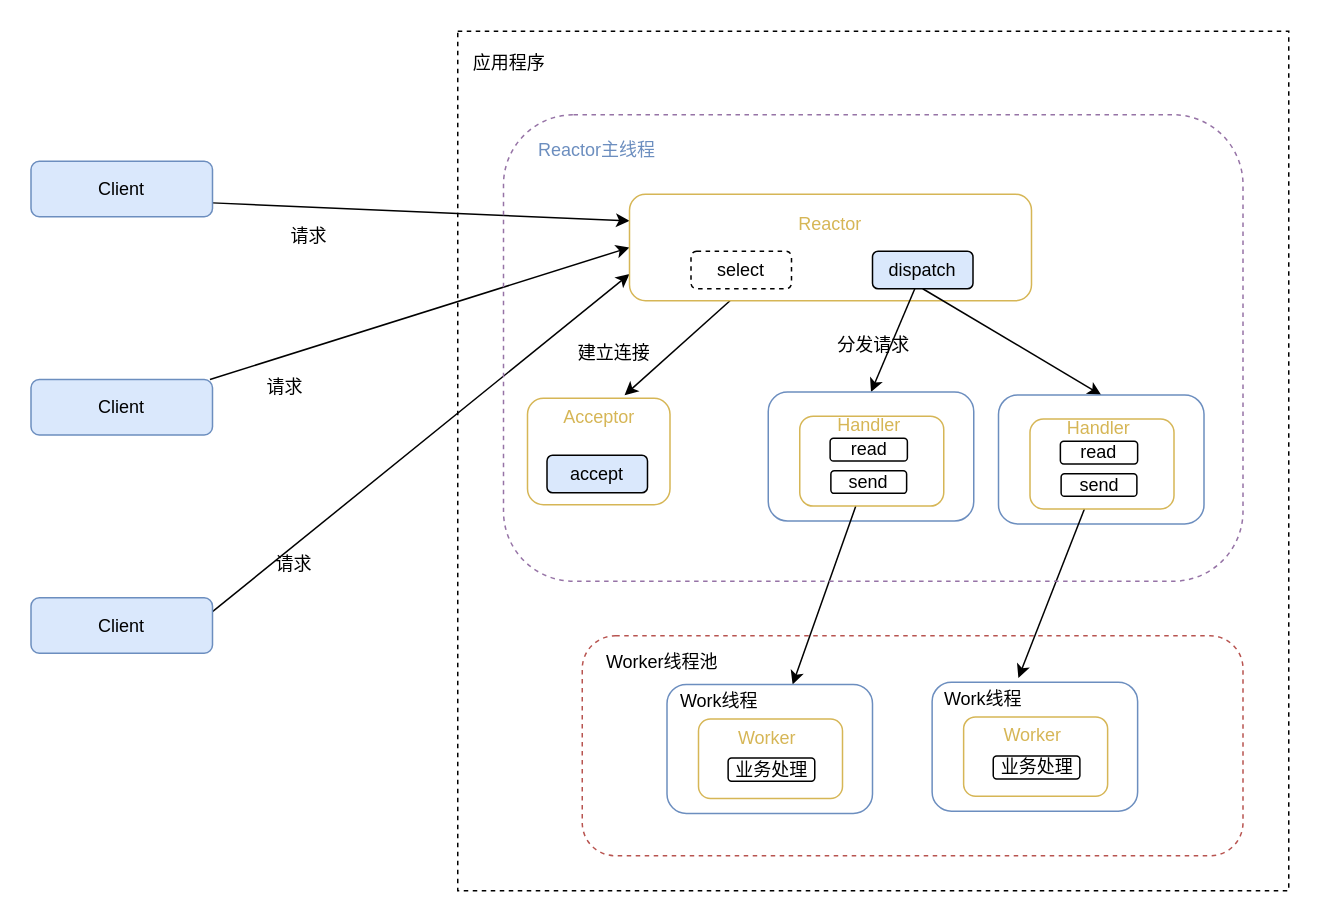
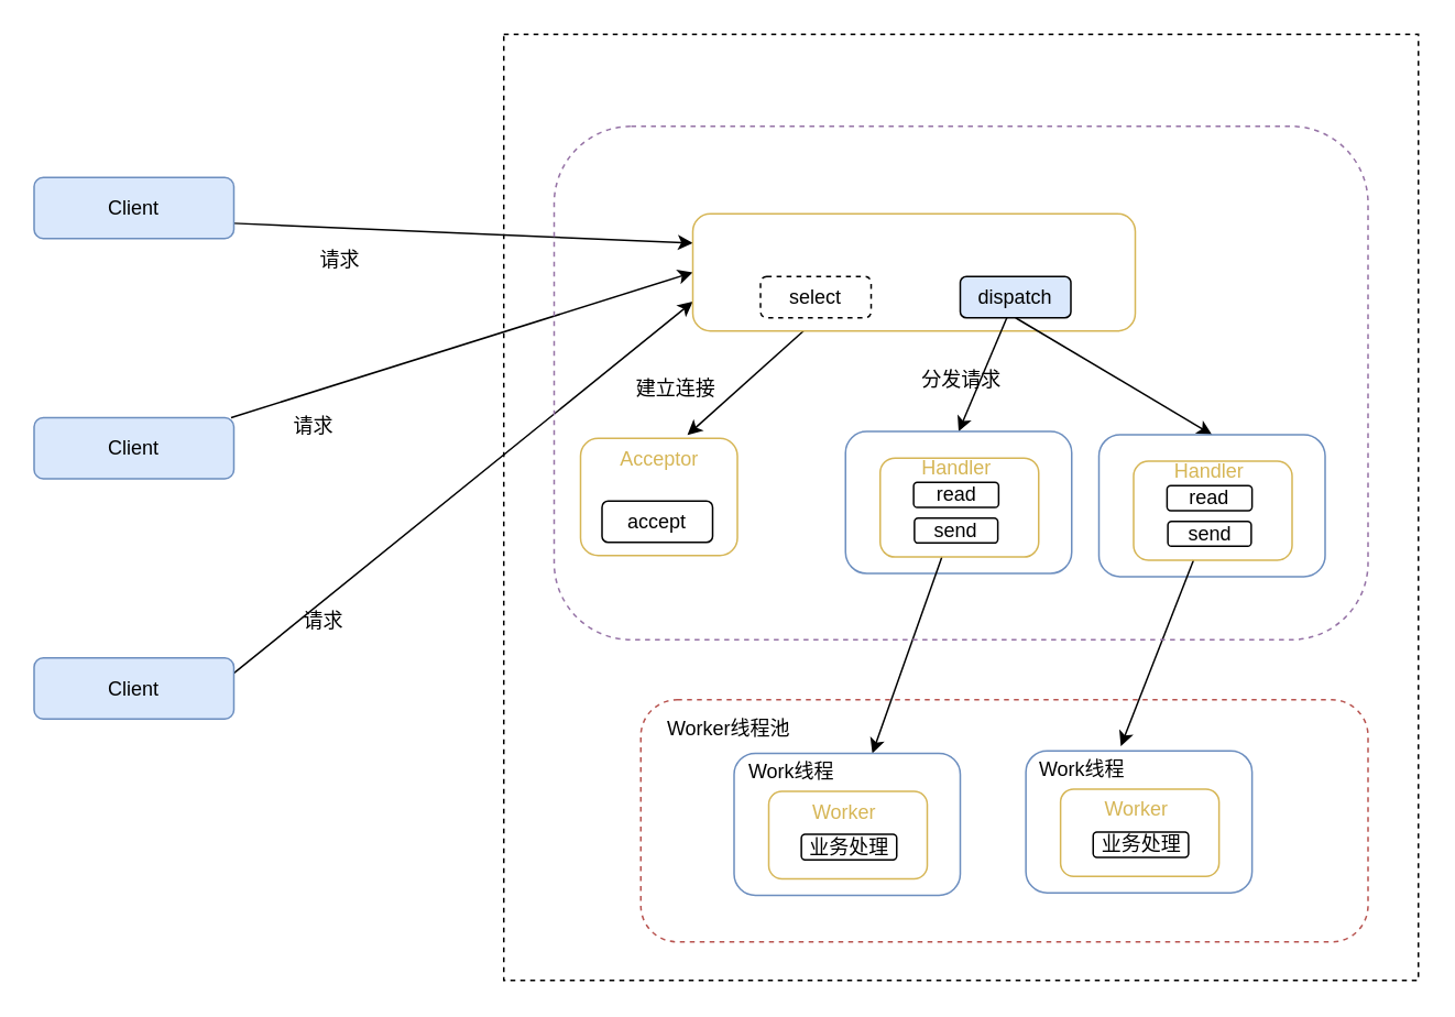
  <mxCell id="0" />
  <mxCell id="1" parent="0" />
  <mxCell id="2" value="" style="rounded=0;whiteSpace=wrap;html=1;fillColor=none;dashed=1;" vertex="1" parent="1"><mxGeometry x="304.5" y="20.4" width="554" height="573" as="geometry" /></mxCell>
  <mxCell id="3" value="" style="rounded=1;whiteSpace=wrap;html=1;fillColor=none;strokeColor=#b85450;dashed=1;" vertex="1" parent="1"><mxGeometry x="387.5" y="423.38" width="440.5" height="146.62" as="geometry" /></mxCell>
  <mxCell id="4" style="rounded=0;orthogonalLoop=1;jettySize=auto;html=1;entryX=0;entryY=0.25;entryDx=0;entryDy=0;exitX=1;exitY=0.75;exitDx=0;exitDy=0;" edge="1" parent="1" source="5" target="16"><mxGeometry relative="1" as="geometry"><mxPoint x="259" y="256" as="targetPoint" /></mxGeometry></mxCell>
  <mxCell id="5" value="Client" style="rounded=1;whiteSpace=wrap;html=1;fillColor=#dae8fc;strokeColor=#6c8ebf;" vertex="1" parent="1"><mxGeometry x="20" y="107" width="121" height="37" as="geometry" /></mxCell>
  <mxCell id="6" style="rounded=0;orthogonalLoop=1;jettySize=auto;html=1;entryX=0;entryY=0.5;entryDx=0;entryDy=0;" edge="1" parent="1" source="7" target="16"><mxGeometry relative="1" as="geometry"><mxPoint x="259" y="271" as="targetPoint" /></mxGeometry></mxCell>
  <mxCell id="7" value="Client" style="rounded=1;whiteSpace=wrap;html=1;fillColor=#dae8fc;strokeColor=#6c8ebf;" vertex="1" parent="1"><mxGeometry x="20" y="252.5" width="121" height="37" as="geometry" /></mxCell>
  <mxCell id="8" style="rounded=0;orthogonalLoop=1;jettySize=auto;html=1;entryX=0;entryY=0.75;entryDx=0;entryDy=0;exitX=1;exitY=0.25;exitDx=0;exitDy=0;" edge="1" parent="1" source="9" target="16"><mxGeometry relative="1" as="geometry"><mxPoint x="259" y="286" as="targetPoint" /></mxGeometry></mxCell>
  <mxCell id="9" value="Client" style="rounded=1;whiteSpace=wrap;html=1;fillColor=#dae8fc;strokeColor=#6c8ebf;" vertex="1" parent="1"><mxGeometry x="20" y="398" width="121" height="37" as="geometry" /></mxCell>
- <mxCell id="10" value="应用程序" style="text;html=1;align=center;verticalAlign=middle;whiteSpace=wrap;rounded=0;" vertex="1" parent="1"><mxGeometry x="309" y="27" width="60" height="30" as="geometry" /></mxCell>
  <mxCell id="11" value="请求" style="text;html=1;align=center;verticalAlign=middle;resizable=0;points=[];autosize=1;strokeColor=none;fillColor=none;" vertex="1" parent="1"><mxGeometry x="184" y="144" width="42" height="26" as="geometry" /></mxCell>
  <mxCell id="12" value="请求" style="text;html=1;align=center;verticalAlign=middle;resizable=0;points=[];autosize=1;strokeColor=none;fillColor=none;" vertex="1" parent="1"><mxGeometry x="168" y="245" width="42" height="26" as="geometry" /></mxCell>
  <mxCell id="13" value="请求" style="text;html=1;align=center;verticalAlign=middle;resizable=0;points=[];autosize=1;strokeColor=none;fillColor=none;" vertex="1" parent="1"><mxGeometry x="174" y="363" width="42" height="26" as="geometry" /></mxCell>
- <mxCell id="14" value="Reactor主线程" style="text;html=1;strokeColor=none;fillColor=none;align=center;verticalAlign=middle;whiteSpace=wrap;rounded=0;fontColor=#6C8EBF;" vertex="1" parent="1"><mxGeometry x="351" y="85" width="93" height="30" as="geometry" /></mxCell>
  <mxCell id="15" style="rounded=0;orthogonalLoop=1;jettySize=auto;html=1;exitX=0.25;exitY=1;exitDx=0;exitDy=0;" edge="1" parent="1" source="16" target="22"><mxGeometry relative="1" as="geometry" /></mxCell>
  <mxCell id="16" value="" style="rounded=1;whiteSpace=wrap;html=1;fillColor=none;strokeColor=#D6B656;movable=1;resizable=1;rotatable=1;deletable=1;editable=1;locked=0;connectable=1;" vertex="1" parent="1"><mxGeometry x="419" y="129" width="268" height="71" as="geometry" /></mxCell>
- <mxCell id="17" value="Reactor" style="text;html=1;strokeColor=none;fillColor=none;align=center;verticalAlign=middle;whiteSpace=wrap;rounded=0;fontColor=#D6B656;" vertex="1" parent="1"><mxGeometry x="523" y="134" width="60" height="30" as="geometry" /></mxCell>
  <mxCell id="18" value="select" style="rounded=1;whiteSpace=wrap;html=1;movable=1;resizable=1;rotatable=1;deletable=1;editable=1;locked=0;connectable=1;dashed=1;" vertex="1" parent="1"><mxGeometry x="460" y="167" width="67" height="25" as="geometry" /></mxCell>
  <mxCell id="19" style="rounded=0;orthogonalLoop=1;jettySize=auto;html=1;exitX=0.5;exitY=1;exitDx=0;exitDy=0;entryX=0.5;entryY=0;entryDx=0;entryDy=0;" edge="1" parent="1" source="20" target="33"><mxGeometry relative="1" as="geometry" /></mxCell>
  <mxCell id="20" value="dispatch" style="rounded=1;whiteSpace=wrap;html=1;movable=1;resizable=1;rotatable=1;deletable=1;editable=1;locked=0;connectable=1;fillColor=#dae8fc;" vertex="1" parent="1"><mxGeometry x="581" y="167" width="67" height="25" as="geometry" /></mxCell>
  <mxCell id="21" value="" style="rounded=1;whiteSpace=wrap;html=1;fillColor=none;strokeColor=#D6B656;movable=1;resizable=1;rotatable=1;deletable=1;editable=1;locked=0;connectable=1;" vertex="1" parent="1"><mxGeometry x="351" y="265" width="95" height="71" as="geometry" /></mxCell>
  <mxCell id="22" value="Acceptor" style="text;html=1;strokeColor=none;fillColor=none;align=center;verticalAlign=middle;whiteSpace=wrap;rounded=0;fontColor=#D6B656;" vertex="1" parent="1"><mxGeometry x="369" y="263" width="60" height="30" as="geometry" /></mxCell>
- <mxCell id="23" value="accept" style="rounded=1;whiteSpace=wrap;html=1;movable=1;resizable=1;rotatable=1;deletable=1;editable=1;locked=0;connectable=1;fillColor=#dae8fc;" vertex="1" parent="1"><mxGeometry x="364" y="303" width="67" height="25" as="geometry" /></mxCell>
+ <mxCell id="23" value="accept" style="rounded=1;whiteSpace=wrap;html=1;movable=1;resizable=1;rotatable=1;deletable=1;editable=1;locked=0;connectable=1;" vertex="1" parent="1"><mxGeometry x="364" y="303" width="67" height="25" as="geometry" /></mxCell>
  <mxCell id="24" value="建立连接" style="text;html=1;strokeColor=none;fillColor=none;align=center;verticalAlign=middle;whiteSpace=wrap;rounded=0;" vertex="1" parent="1"><mxGeometry x="379" y="220" width="60" height="30" as="geometry" /></mxCell>
  <mxCell id="25" style="rounded=0;orthogonalLoop=1;jettySize=auto;html=1;entryX=0.5;entryY=0;entryDx=0;entryDy=0;" edge="1" parent="1" source="20" target="27"><mxGeometry relative="1" as="geometry"><mxPoint x="554.738" y="258.22" as="targetPoint" /></mxGeometry></mxCell>
  <mxCell id="26" value="分发请求" style="text;html=1;strokeColor=none;fillColor=none;align=center;verticalAlign=middle;whiteSpace=wrap;rounded=0;" vertex="1" parent="1"><mxGeometry x="552" y="215" width="60" height="30" as="geometry" /></mxCell>
  <mxCell id="27" value="" style="rounded=1;whiteSpace=wrap;html=1;fillColor=none;strokeColor=#6c8ebf;movable=1;resizable=1;rotatable=1;deletable=1;editable=1;locked=0;connectable=1;" vertex="1" parent="1"><mxGeometry x="511.5" y="260.88" width="137" height="86" as="geometry" /></mxCell>
  <mxCell id="28" style="rounded=0;orthogonalLoop=1;jettySize=auto;html=1;" edge="1" parent="1" source="29" target="44"><mxGeometry relative="1" as="geometry" /></mxCell>
  <mxCell id="29" value="" style="rounded=1;whiteSpace=wrap;html=1;fillColor=none;strokeColor=#D6B656;movable=1;resizable=1;rotatable=1;deletable=1;editable=1;locked=0;connectable=1;" vertex="1" parent="1"><mxGeometry x="532.5" y="276.92" width="96" height="59.96" as="geometry" /></mxCell>
  <mxCell id="30" value="Handler" style="text;html=1;strokeColor=none;fillColor=none;align=center;verticalAlign=middle;whiteSpace=wrap;rounded=0;fontColor=#D6B656;movable=1;resizable=1;rotatable=1;deletable=1;editable=1;locked=0;connectable=1;" vertex="1" parent="1"><mxGeometry x="548.5" y="271.288" width="60" height="23.455" as="geometry" /></mxCell>
  <mxCell id="31" value="read" style="rounded=1;whiteSpace=wrap;html=1;movable=1;resizable=1;rotatable=1;deletable=1;editable=1;locked=0;connectable=1;" vertex="1" parent="1"><mxGeometry x="552.75" y="291.685" width="51.5" height="15.195" as="geometry" /></mxCell>
  <mxCell id="32" value="send" style="rounded=1;whiteSpace=wrap;html=1;movable=1;resizable=1;rotatable=1;deletable=1;editable=1;locked=0;connectable=1;" vertex="1" parent="1"><mxGeometry x="553.25" y="313.376" width="50.5" height="15.021" as="geometry" /></mxCell>
  <mxCell id="33" value="" style="rounded=1;whiteSpace=wrap;html=1;fillColor=none;strokeColor=#6c8ebf;movable=1;resizable=1;rotatable=1;deletable=1;editable=1;locked=0;connectable=1;" vertex="1" parent="1"><mxGeometry x="665" y="262.82" width="137" height="86" as="geometry" /></mxCell>
  <mxCell id="34" style="rounded=0;orthogonalLoop=1;jettySize=auto;html=1;entryX=0.75;entryY=0;entryDx=0;entryDy=0;" edge="1" parent="1" source="35" target="43"><mxGeometry relative="1" as="geometry" /></mxCell>
  <mxCell id="35" value="" style="rounded=1;whiteSpace=wrap;html=1;fillColor=none;strokeColor=#D6B656;movable=1;resizable=1;rotatable=1;deletable=1;editable=1;locked=0;connectable=1;" vertex="1" parent="1"><mxGeometry x="686" y="278.86" width="96" height="59.96" as="geometry" /></mxCell>
  <mxCell id="36" value="Handler" style="text;html=1;strokeColor=none;fillColor=none;align=center;verticalAlign=middle;whiteSpace=wrap;rounded=0;fontColor=#D6B656;movable=1;resizable=1;rotatable=1;deletable=1;editable=1;locked=0;connectable=1;" vertex="1" parent="1"><mxGeometry x="702" y="273.228" width="60" height="23.455" as="geometry" /></mxCell>
  <mxCell id="37" value="read" style="rounded=1;whiteSpace=wrap;html=1;movable=1;resizable=1;rotatable=1;deletable=1;editable=1;locked=0;connectable=1;" vertex="1" parent="1"><mxGeometry x="706.25" y="293.625" width="51.5" height="15.195" as="geometry" /></mxCell>
  <mxCell id="38" value="send" style="rounded=1;whiteSpace=wrap;html=1;movable=1;resizable=1;rotatable=1;deletable=1;editable=1;locked=0;connectable=1;" vertex="1" parent="1"><mxGeometry x="706.75" y="315.316" width="50.5" height="15.021" as="geometry" /></mxCell>
  <mxCell id="39" value="" style="rounded=1;whiteSpace=wrap;html=1;fillColor=none;strokeColor=#6c8ebf;movable=1;resizable=1;rotatable=1;deletable=1;editable=1;locked=0;connectable=1;" vertex="1" parent="1"><mxGeometry x="620.75" y="454.32" width="137" height="86" as="geometry" /></mxCell>
  <mxCell id="40" value="" style="rounded=1;whiteSpace=wrap;html=1;fillColor=none;strokeColor=#D6B656;movable=1;resizable=1;rotatable=1;deletable=1;editable=1;locked=0;connectable=1;" vertex="1" parent="1"><mxGeometry x="641.75" y="477.44" width="96" height="52.88" as="geometry" /></mxCell>
  <mxCell id="41" value="Worker" style="text;html=1;strokeColor=none;fillColor=none;align=center;verticalAlign=middle;whiteSpace=wrap;rounded=0;fontColor=#D6B656;movable=1;resizable=1;rotatable=1;deletable=1;editable=1;locked=0;connectable=1;" vertex="1" parent="1"><mxGeometry x="657.75" y="478.728" width="60" height="23.455" as="geometry" /></mxCell>
  <mxCell id="42" value="业务处理" style="rounded=1;whiteSpace=wrap;html=1;movable=1;resizable=1;rotatable=1;deletable=1;editable=1;locked=0;connectable=1;" vertex="1" parent="1"><mxGeometry x="661.5" y="503.44" width="57.75" height="15.4" as="geometry" /></mxCell>
  <mxCell id="43" value="Work线程" style="text;html=1;strokeColor=none;fillColor=none;align=center;verticalAlign=middle;whiteSpace=wrap;rounded=0;" vertex="1" parent="1"><mxGeometry x="609.25" y="451.44" width="92" height="29" as="geometry" /></mxCell>
  <mxCell id="44" value="" style="rounded=1;whiteSpace=wrap;html=1;fillColor=none;strokeColor=#6c8ebf;movable=1;resizable=1;rotatable=1;deletable=1;editable=1;locked=0;connectable=1;" vertex="1" parent="1"><mxGeometry x="444" y="455.76" width="137" height="86" as="geometry" /></mxCell>
  <mxCell id="45" value="" style="rounded=1;whiteSpace=wrap;html=1;fillColor=none;strokeColor=#D6B656;movable=1;resizable=1;rotatable=1;deletable=1;editable=1;locked=0;connectable=1;" vertex="1" parent="1"><mxGeometry x="465" y="478.88" width="96" height="52.88" as="geometry" /></mxCell>
  <mxCell id="46" value="Worker" style="text;html=1;strokeColor=none;fillColor=none;align=center;verticalAlign=middle;whiteSpace=wrap;rounded=0;fontColor=#D6B656;movable=1;resizable=1;rotatable=1;deletable=1;editable=1;locked=0;connectable=1;" vertex="1" parent="1"><mxGeometry x="481" y="480.168" width="60" height="23.455" as="geometry" /></mxCell>
  <mxCell id="47" value="业务处理" style="rounded=1;whiteSpace=wrap;html=1;movable=1;resizable=1;rotatable=1;deletable=1;editable=1;locked=0;connectable=1;" vertex="1" parent="1"><mxGeometry x="484.75" y="504.88" width="57.75" height="15.4" as="geometry" /></mxCell>
  <mxCell id="48" value="Work线程" style="text;html=1;strokeColor=none;fillColor=none;align=center;verticalAlign=middle;whiteSpace=wrap;rounded=0;" vertex="1" parent="1"><mxGeometry x="432.5" y="452.88" width="92" height="29" as="geometry" /></mxCell>
  <mxCell id="49" value="Worker线程池" style="text;html=1;strokeColor=none;fillColor=none;align=center;verticalAlign=middle;whiteSpace=wrap;rounded=0;" vertex="1" parent="1"><mxGeometry x="396.75" y="425.76" width="88" height="30" as="geometry" /></mxCell>
  <mxCell id="50" value="" style="rounded=1;whiteSpace=wrap;html=1;fillColor=none;dashed=1;strokeColor=#9673a6;" vertex="1" parent="1"><mxGeometry x="335" y="76" width="493" height="311" as="geometry" /></mxCell>
